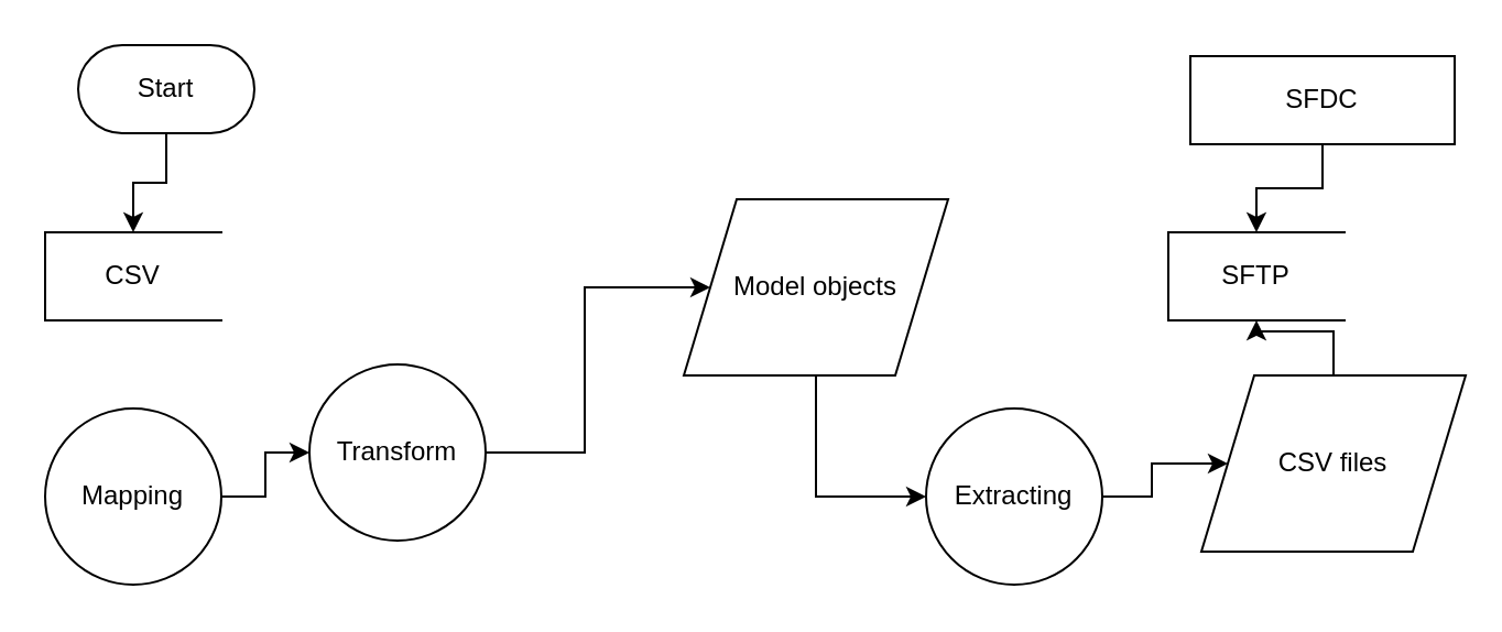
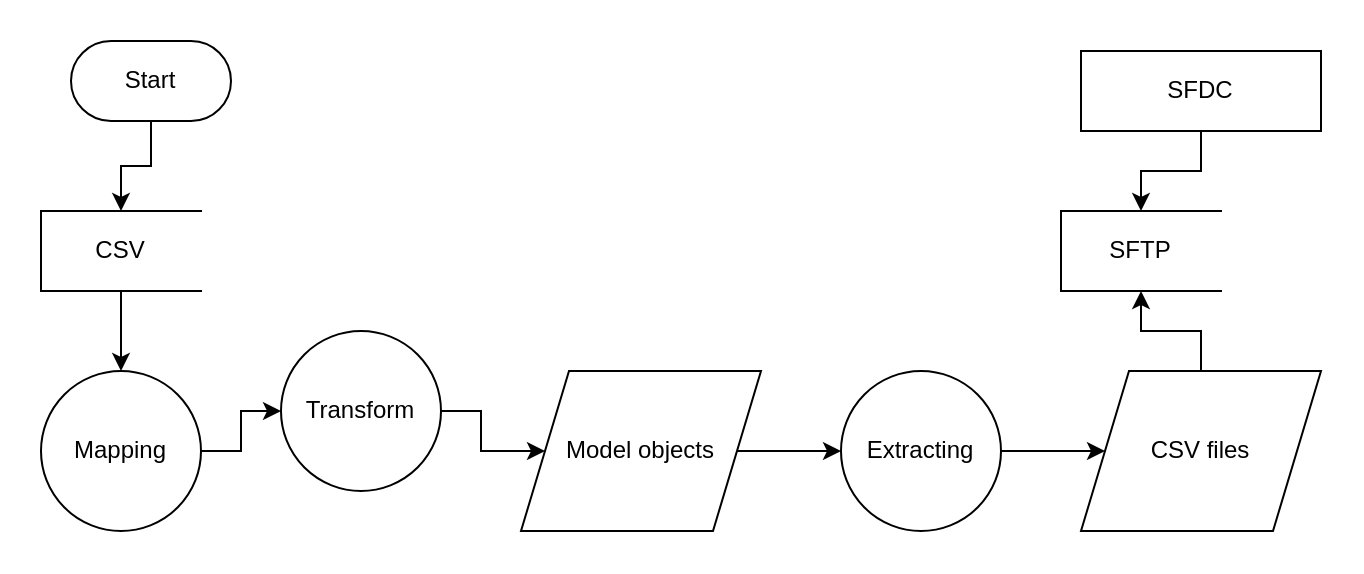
  <mxCell id="0" />
  <mxCell id="1" parent="0" />
  <mxCell id="2" style="edgeStyle=orthogonalEdgeStyle;rounded=0;orthogonalLoop=1;jettySize=auto;html=1;" edge="1" parent="1" source="3" target="8"><mxGeometry relative="1" as="geometry" /></mxCell>
  <mxCell id="3" value="Start" style="html=1;dashed=0;whiteSpace=wrap;shape=mxgraph.dfd.start" vertex="1" parent="1"><mxGeometry x="35" y="20" width="80" height="40" as="geometry" /></mxCell>
  <mxCell id="4" style="edgeStyle=orthogonalEdgeStyle;rounded=0;orthogonalLoop=1;jettySize=auto;html=1;entryX=0;entryY=0.5;entryDx=0;entryDy=0;" edge="1" parent="1" source="5" target="11"><mxGeometry relative="1" as="geometry"><mxPoint x="180" y="222.5" as="targetPoint" /></mxGeometry></mxCell>
  <mxCell id="5" value="Mapping" style="shape=ellipse;html=1;dashed=0;whiteSpace=wrap;perimeter=ellipsePerimeter;" vertex="1" parent="1"><mxGeometry x="20" y="185" width="80" height="80" as="geometry" /></mxCell>
  <mxCell id="6" style="edgeStyle=orthogonalEdgeStyle;rounded=0;orthogonalLoop=1;jettySize=auto;html=1;entryX=0;entryY=0.5;entryDx=0;entryDy=0;exitX=1;exitY=0.5;exitDx=0;exitDy=0;" edge="1" parent="1" source="11" target="10"><mxGeometry relative="1" as="geometry"><mxPoint x="260" y="222.5" as="sourcePoint" /><mxPoint x="340" y="222.5" as="targetPoint" /></mxGeometry></mxCell>
+ <mxCell id="7" style="edgeStyle=orthogonalEdgeStyle;rounded=0;orthogonalLoop=1;jettySize=auto;html=1;entryX=0.5;entryY=0;entryDx=0;entryDy=0;" edge="1" parent="1" source="8" target="5"><mxGeometry relative="1" as="geometry" /></mxCell>
  <mxCell id="8" value="CSV" style="html=1;dashed=0;whiteSpace=wrap;shape=partialRectangle;right=0;" vertex="1" parent="1"><mxGeometry x="20" y="105" width="80" height="40" as="geometry" /></mxCell>
  <mxCell id="9" style="edgeStyle=orthogonalEdgeStyle;rounded=0;orthogonalLoop=1;jettySize=auto;html=1;entryX=0;entryY=0.5;entryDx=0;entryDy=0;" edge="1" parent="1" source="10" target="13"><mxGeometry relative="1" as="geometry" /></mxCell>
- <mxCell id="10" value="Model objects" style="shape=parallelogram;perimeter=parallelogramPerimeter;whiteSpace=wrap;html=1;dashed=0;" vertex="1" parent="1"><mxGeometry x="310" y="90" width="120" height="80" as="geometry" /></mxCell>
+ <mxCell id="10" value="Model objects" style="shape=parallelogram;perimeter=parallelogramPerimeter;whiteSpace=wrap;html=1;dashed=0;" vertex="1" parent="1"><mxGeometry x="260" y="185" width="120" height="80" as="geometry" /></mxCell>
  <mxCell id="11" value="Transform" style="shape=ellipse;html=1;dashed=0;whiteSpace=wrap;perimeter=ellipsePerimeter;" vertex="1" parent="1"><mxGeometry x="140" y="165" width="80" height="80" as="geometry" /></mxCell>
  <mxCell id="12" style="edgeStyle=orthogonalEdgeStyle;rounded=0;orthogonalLoop=1;jettySize=auto;html=1;entryX=0;entryY=0.5;entryDx=0;entryDy=0;" edge="1" parent="1" source="13" target="16"><mxGeometry relative="1" as="geometry" /></mxCell>
  <mxCell id="13" value="Extracting" style="shape=ellipse;html=1;dashed=0;whiteSpace=wrap;perimeter=ellipsePerimeter;" vertex="1" parent="1"><mxGeometry x="420" y="185" width="80" height="80" as="geometry" /></mxCell>
  <mxCell id="14" value="SFTP" style="html=1;dashed=0;whiteSpace=wrap;shape=partialRectangle;right=0;" vertex="1" parent="1"><mxGeometry x="530" y="105" width="80" height="40" as="geometry" /></mxCell>
  <mxCell id="15" style="edgeStyle=orthogonalEdgeStyle;rounded=0;orthogonalLoop=1;jettySize=auto;html=1;entryX=0.5;entryY=1;entryDx=0;entryDy=0;" edge="1" parent="1" source="16" target="14"><mxGeometry relative="1" as="geometry" /></mxCell>
- <mxCell id="16" value="CSV files" style="shape=parallelogram;perimeter=parallelogramPerimeter;whiteSpace=wrap;html=1;dashed=0;" vertex="1" parent="1"><mxGeometry x="545" y="170" width="120" height="80" as="geometry" /></mxCell>
+ <mxCell id="16" value="CSV files" style="shape=parallelogram;perimeter=parallelogramPerimeter;whiteSpace=wrap;html=1;dashed=0;" vertex="1" parent="1"><mxGeometry x="540" y="185" width="120" height="80" as="geometry" /></mxCell>
  <mxCell id="17" style="edgeStyle=orthogonalEdgeStyle;rounded=0;orthogonalLoop=1;jettySize=auto;html=1;entryX=0.5;entryY=0;entryDx=0;entryDy=0;" edge="1" parent="1" source="18" target="14"><mxGeometry relative="1" as="geometry" /></mxCell>
  <mxCell id="18" value="SFDC" style="html=1;dashed=0;whiteSpace=wrap;" vertex="1" parent="1"><mxGeometry x="540" y="25" width="120" height="40" as="geometry" /></mxCell>
